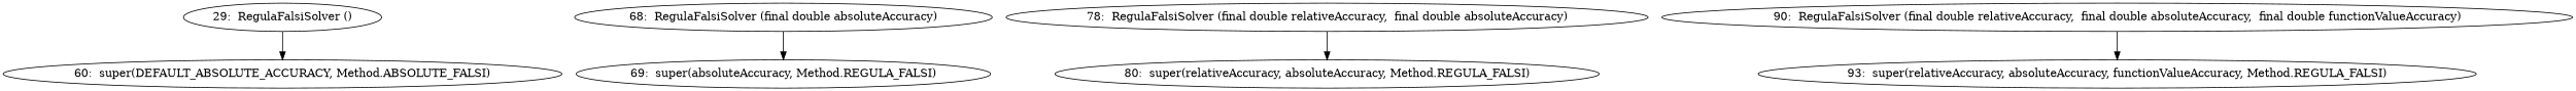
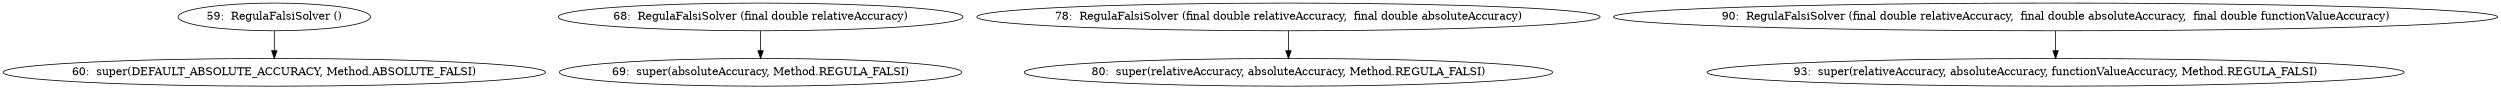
  digraph {
-   n1 [label="29:  RegulaFalsiSolver ()"]
+   n1 [label="59:  RegulaFalsiSolver ()"]
    n2 [label="60:  super(DEFAULT_ABSOLUTE_ACCURACY, Method.ABSOLUTE_FALSI)"]
-   n3 [label="68:  RegulaFalsiSolver (final double absoluteAccuracy)"]
+   n3 [label="68:  RegulaFalsiSolver (final double relativeAccuracy)"]
    n4 [label="69:  super(absoluteAccuracy, Method.REGULA_FALSI)"]
    n5 [label="78:  RegulaFalsiSolver (final double relativeAccuracy,  final double absoluteAccuracy)"]
    n6 [label="80:  super(relativeAccuracy, absoluteAccuracy, Method.REGULA_FALSI)"]
    n7 [label="90:  RegulaFalsiSolver (final double relativeAccuracy,  final double absoluteAccuracy,  final double functionValueAccuracy)"]
    n8 [label="93:  super(relativeAccuracy, absoluteAccuracy, functionValueAccuracy, Method.REGULA_FALSI)"]
    n1 -> n2
    n3 -> n4
    n5 -> n6
    n7 -> n8
  }
